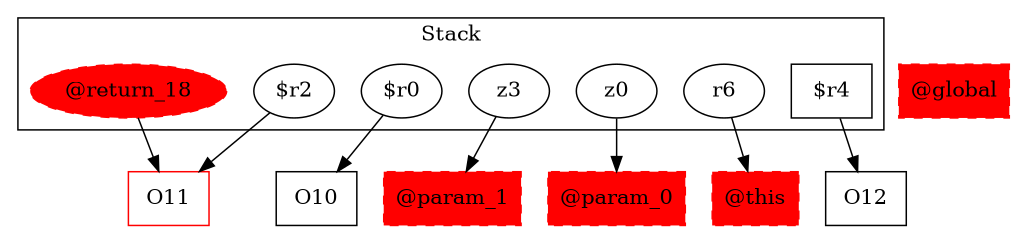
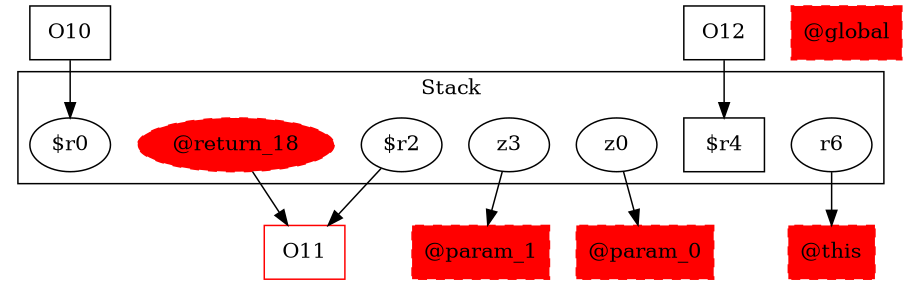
  digraph {
    rankDir=LR
    node [shape=box]
    "$r2" [shape=""]
    "$r0" [shape=""]
    "@return_18" [color=red style="filled,dashed" shape=""]
    n4 [label=z3 shape=""]
    z0 [shape=""]
    r6 [shape=""]
    "$r4"
    O11 [color=red]
    O10
    "@param_1" [color=red style="filled,dashed"]
    "@param_0" [color=red style="filled,dashed"]
    "@this" [color=red style="filled,dashed"]
    O12
    "@global" [color=red style="filled,dashed"]
    subgraph cluster_1 {
      label=Stack
      "$r2"
      "$r0"
      "@return_18"
      n4
      z0
      r6
      "$r4"
    }
    "$r2" -> O11
-   "$r0" -> O10
+   O10 -> "$r0"
    "@return_18" -> O11
    n4 -> "@param_1"
    z0 -> "@param_0"
    r6 -> "@this"
-   "$r4" -> O12
+   O12 -> "$r4"
  }
